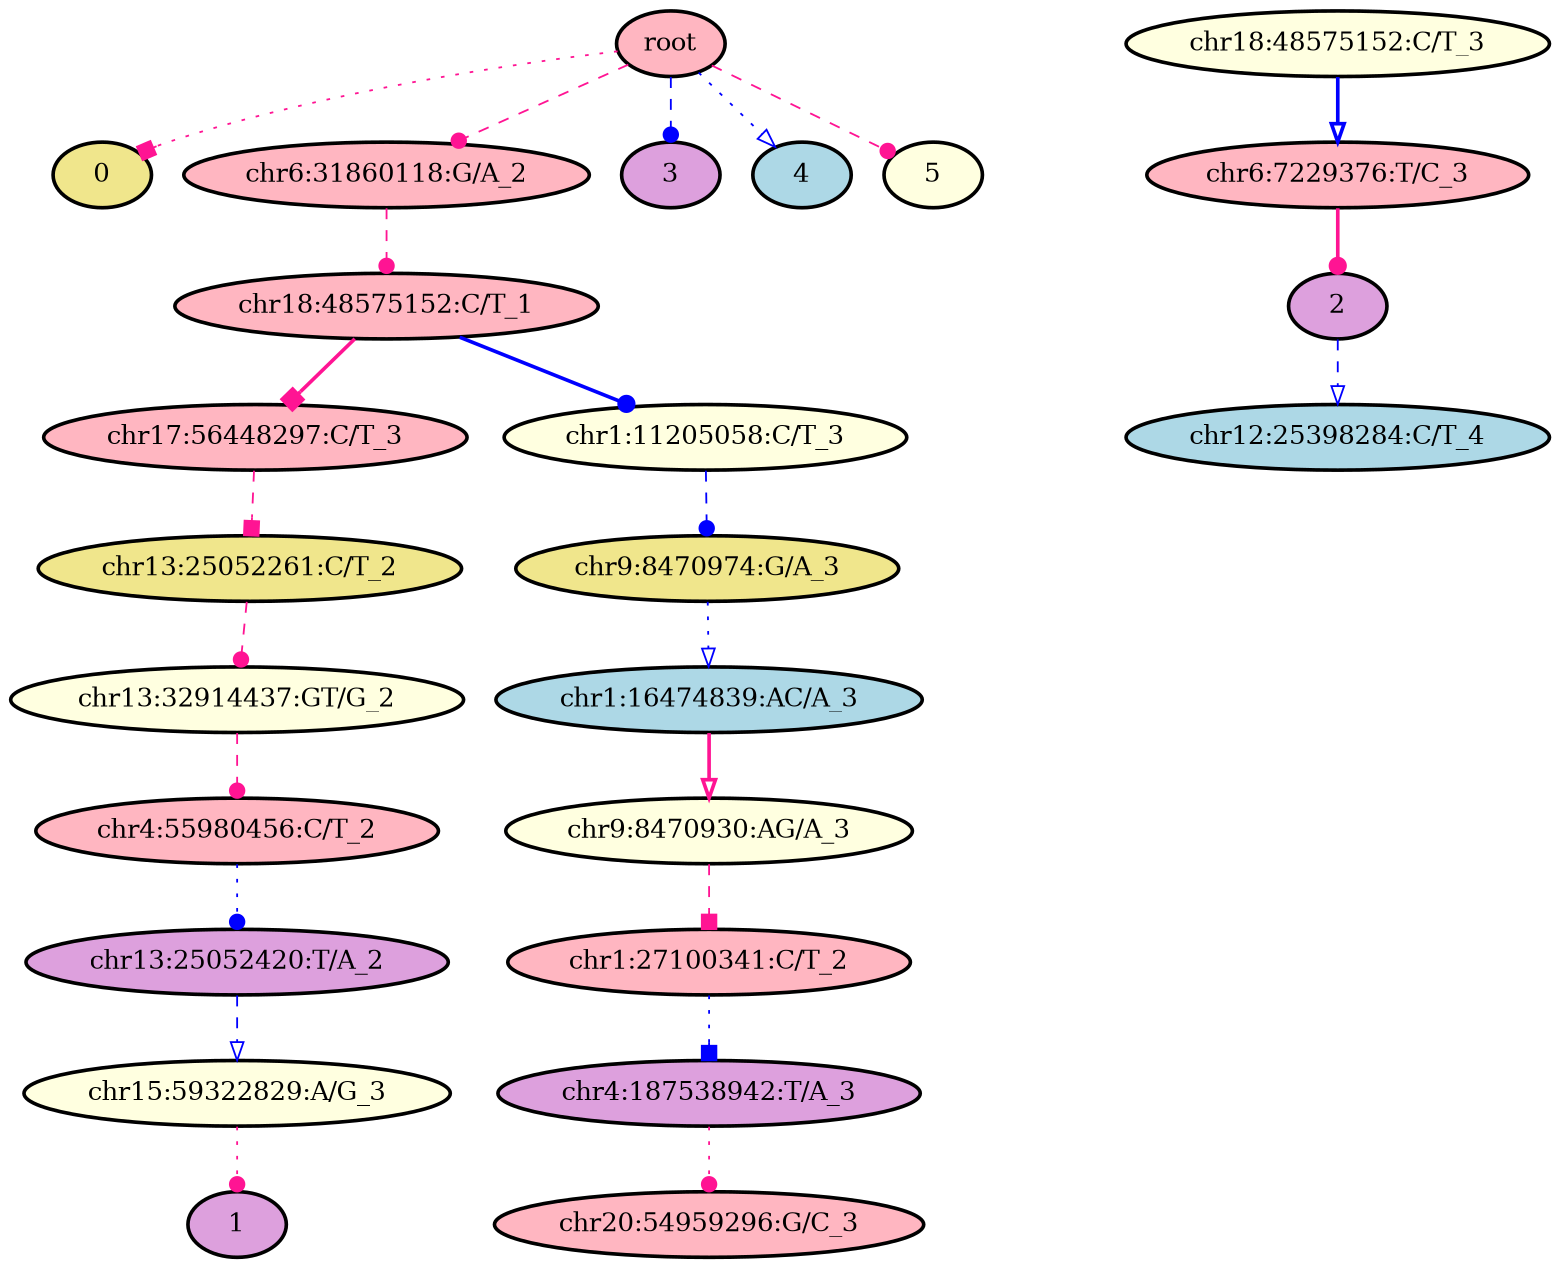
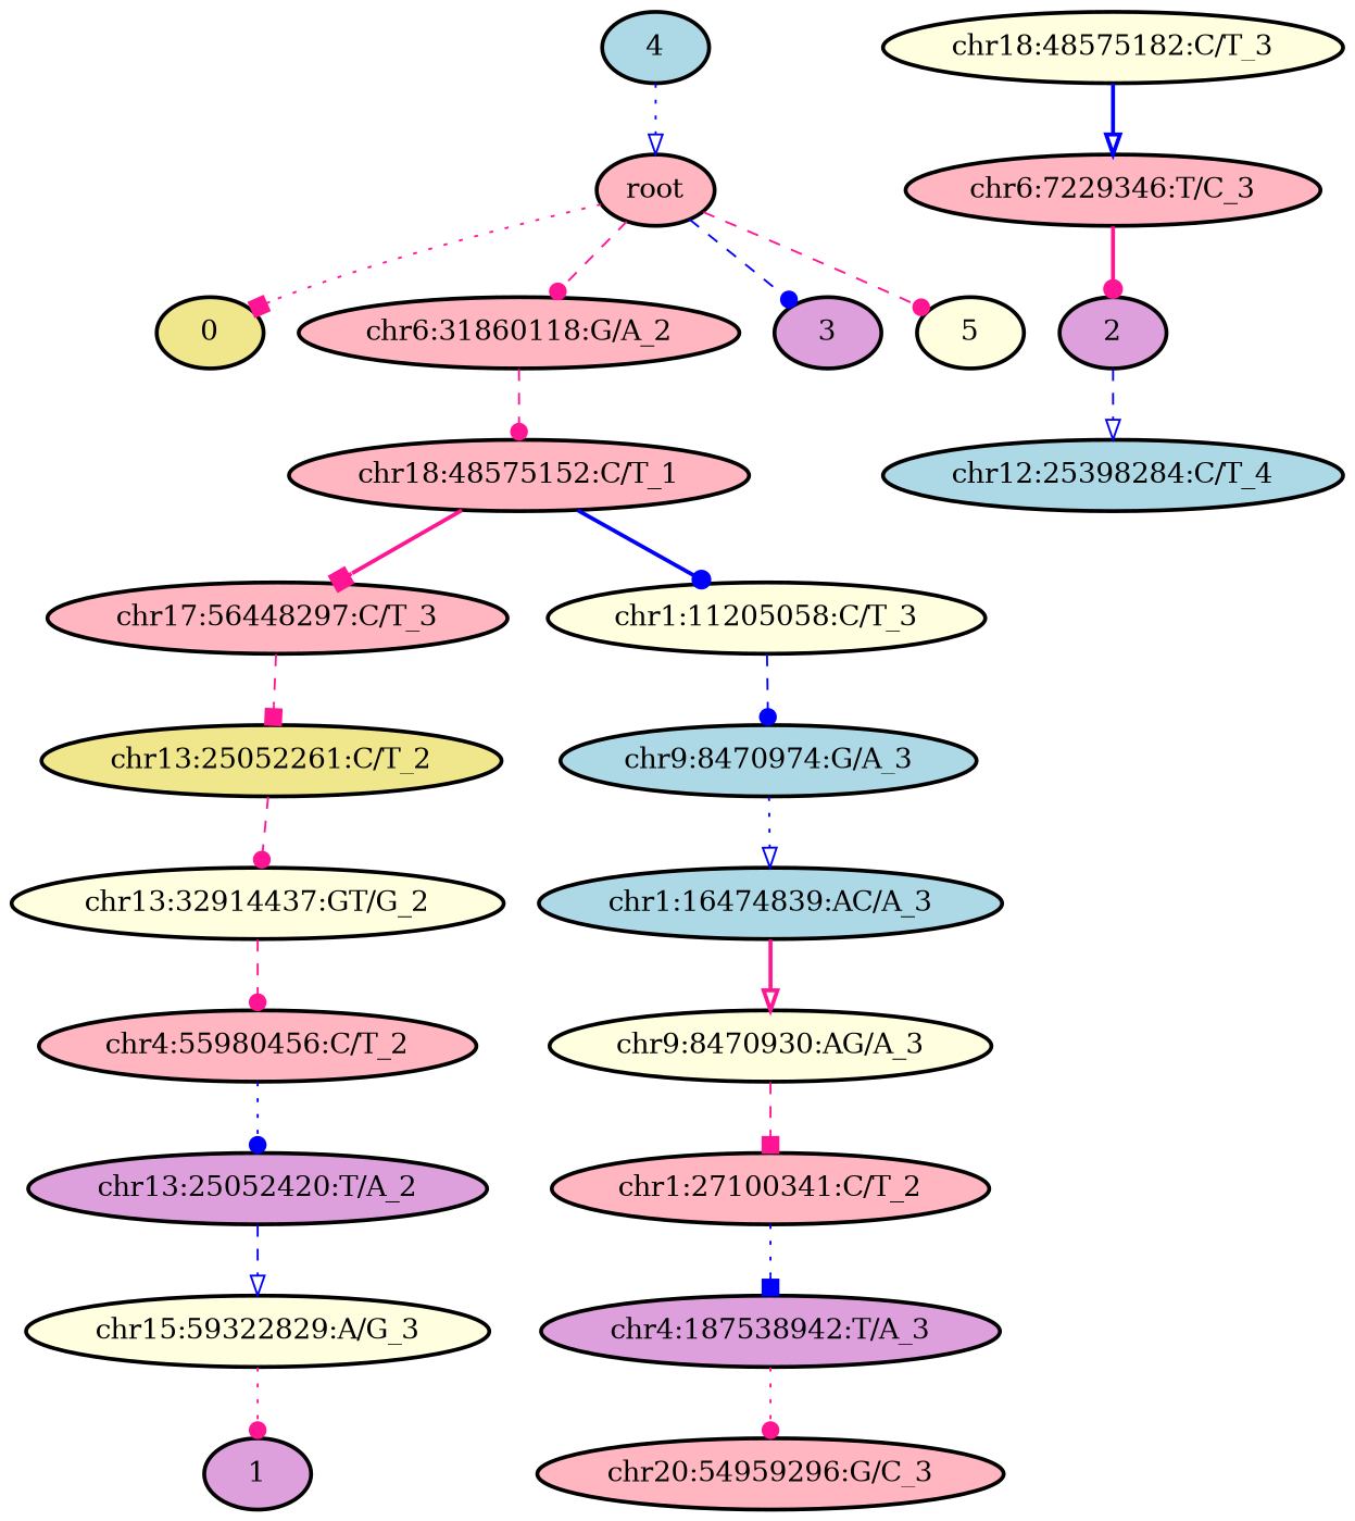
  digraph {
    rankdir=TB
    node [fillcolor=lightpink style="bold,filled"]
    edge [arrowhead=dot color=deeppink style=dashed]
    n1 [label=root]
    n2 [fillcolor=khaki label=0]
    n3 [label="chr6:31860118:G/A_2"]
    n4 [fillcolor=plum label=3]
    n5 [fillcolor=lightblue label=4]
    n6 [fillcolor=lightyellow label=5]
    n7 [label="chr18:48575152:C/T_1"]
    n8 [label="chr17:56448297:C/T_3"]
    n9 [fillcolor=lightyellow label="chr1:11205058:C/T_3"]
    n10 [fillcolor=khaki label="chr13:25052261:C/T_2"]
-   n11 [fillcolor=khaki label="chr9:8470974:G/A_3"]
+   n11 [fillcolor=lightblue label="chr9:8470974:G/A_3"]
    n12 [fillcolor=lightyellow label="chr13:32914437:GT/G_2"]
    n13 [label="chr4:55980456:C/T_2"]
    n14 [fillcolor=plum label="chr13:25052420:T/A_2"]
    n15 [fillcolor=lightyellow label="chr15:59322829:A/G_3"]
    n16 [fillcolor=plum label=1]
    n17 [fillcolor=lightblue label="chr1:16474839:AC/A_3"]
    n18 [fillcolor=lightyellow label="chr9:8470930:AG/A_3"]
    n19 [label="chr1:27100341:C/T_2"]
    n20 [fillcolor=plum label="chr4:187538942:T/A_3"]
    n21 [label="chr20:54959296:G/C_3"]
-   n22 [fillcolor=lightyellow label="chr18:48575152:C/T_3"]
-   n23 [label="chr6:7229376:T/C_3"]
+   n22 [fillcolor=lightyellow label="chr18:48575182:C/T_3"]
+   n23 [label="chr6:7229346:T/C_3"]
    n24 [fillcolor=plum label=2]
    n25 [fillcolor=lightblue label="chr12:25398284:C/T_4"]
    n1 -> n2 [arrowhead=box style=dotted]
    n1 -> n3
    n1 -> n4 [color=blue]
-   n1 -> n5 [arrowhead=onormal color=blue style=dotted]
+   n5 -> n1 [arrowhead=onormal color=blue style=dotted]
    n1 -> n6
    n3 -> n7
    n7 -> n8 [arrowhead=box style=bold]
    n7 -> n9 [color=blue style=bold]
    n8 -> n10 [arrowhead=box]
    n9 -> n11 [color=blue]
    n10 -> n12
    n11 -> n17 [arrowhead=onormal color=blue style=dotted]
    n12 -> n13
    n13 -> n14 [color=blue style=dotted]
    n14 -> n15 [arrowhead=onormal color=blue]
    n15 -> n16 [style=dotted]
    n17 -> n18 [arrowhead=onormal style=bold]
    n18 -> n19 [arrowhead=box]
    n19 -> n20 [arrowhead=box color=blue style=dotted]
    n20 -> n21 [style=dotted]
    n22 -> n23 [arrowhead=onormal color=blue style=bold]
    n23 -> n24 [style=bold]
    n24 -> n25 [arrowhead=onormal color=blue]
  }
